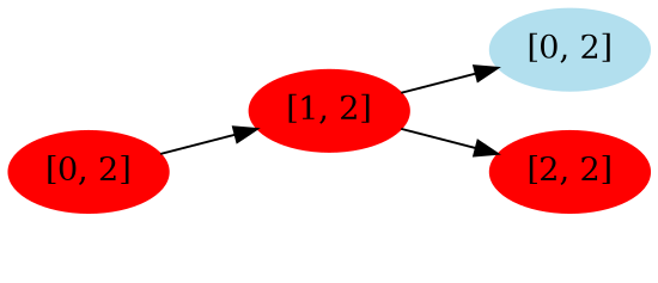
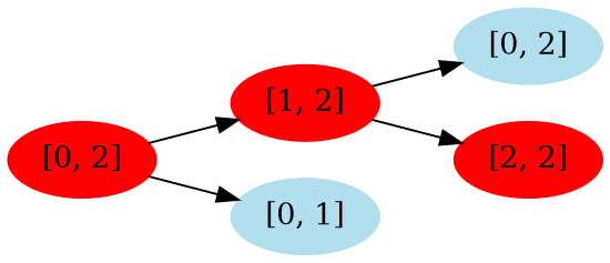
  digraph {
    rankdir=LR
    node [color=red style=filled]
    n1 [color=lightblue2 label="[0, 2]"]
    n2 [label="[2, 2]"]
    n3 [label="[1, 2]"]
+   n4 [color=lightblue2 label="[0, 1]"]
    n5 [label="[0, 2]"]
    n3 -> n1
    n3 -> n2
    n5 -> n3
+   n5 -> n4
  }
